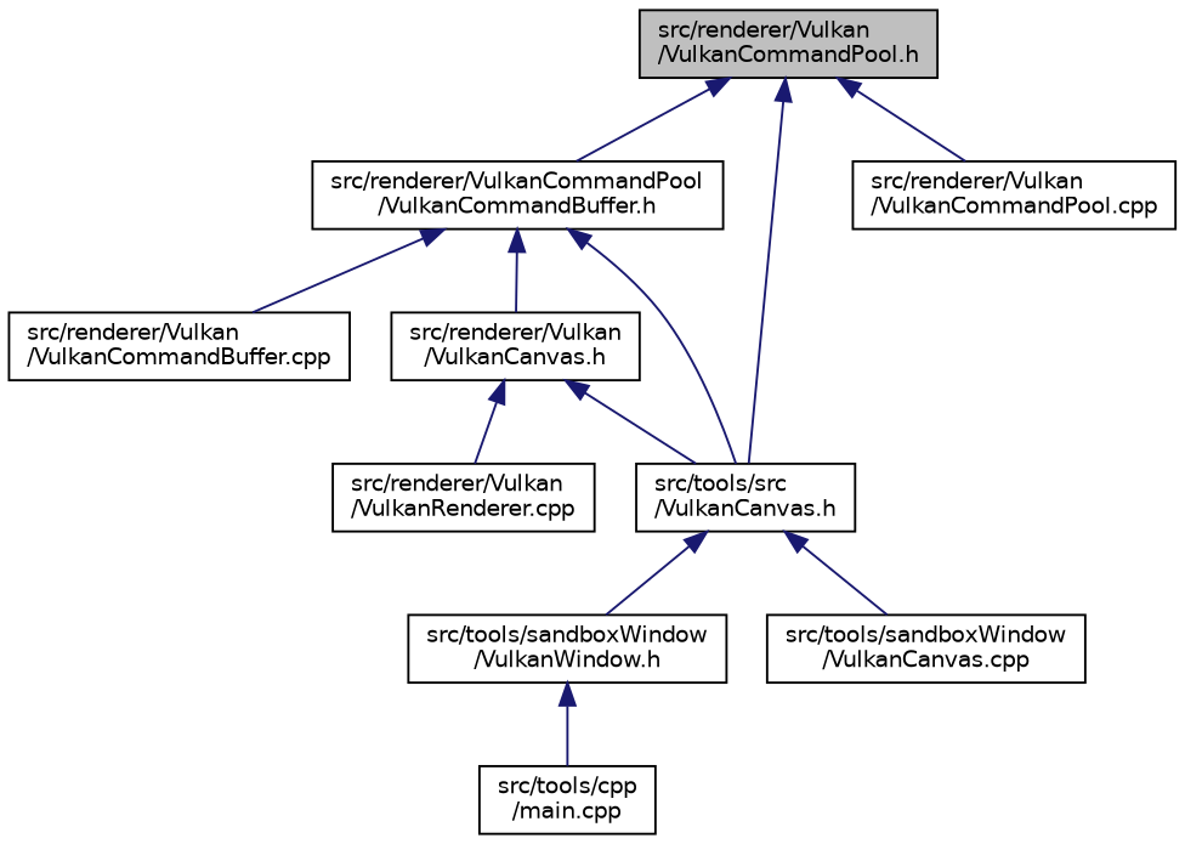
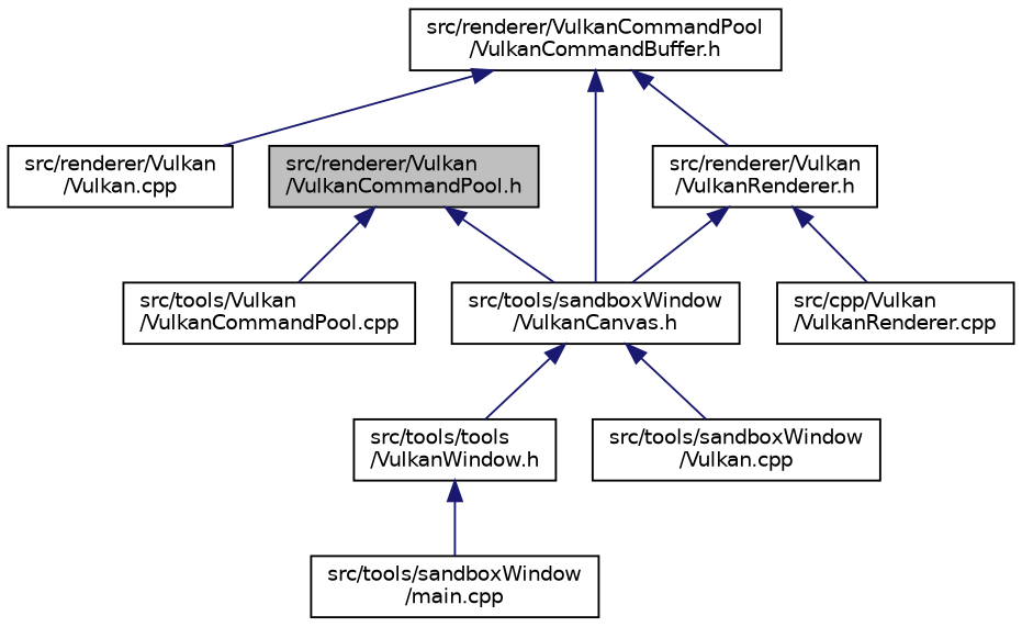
  digraph {
    node [color=black fillcolor=white fontname=Helvetica fontsize=10 shape=record style=filled]
    edge [color=midnightblue dir=back fontname=Helvetica fontsize=10 labelfontname=Helvetica labelfontsize=10 style=solid]
    n1 [fillcolor=grey75 fontcolor=black height=0.2 label="src/renderer/Vulkan\l/VulkanCommandPool.h" width=0.4]
    n2 [height=0.2 label="src/renderer/VulkanCommandPool\l/VulkanCommandBuffer.h" width=0.4]
-   n3 [height=0.2 label="src/tools/src\l/VulkanCanvas.h" width=0.4]
-   n4 [height=0.2 label="src/renderer/Vulkan\l/VulkanCommandPool.cpp" width=0.4]
-   n5 [height=0.2 label="src/renderer/Vulkan\l/VulkanCommandBuffer.cpp" width=0.4]
-   n6 [height=0.2 label="src/renderer/Vulkan\l/VulkanCanvas.h" width=0.4]
-   n7 [height=0.2 label="src/tools/sandboxWindow\l/VulkanWindow.h" width=0.4]
-   n8 [height=0.2 label="src/tools/sandboxWindow\l/VulkanCanvas.cpp" width=0.4]
-   n9 [height=0.2 label="src/renderer/Vulkan\l/VulkanRenderer.cpp" width=0.4]
-   n10 [height=0.2 label="src/tools/cpp\l/main.cpp" width=0.4]
-   n1 -> n2
+   n3 [height=0.2 label="src/tools/sandboxWindow\l/VulkanCanvas.h" width=0.4]
+   n4 [height=0.2 label="src/tools/Vulkan\l/VulkanCommandPool.cpp" width=0.4]
+   n5 [height=0.2 label="src/renderer/Vulkan\l/Vulkan.cpp" width=0.4]
+   n6 [height=0.2 label="src/renderer/Vulkan\l/VulkanRenderer.h" width=0.4]
+   n7 [height=0.2 label="src/tools/tools\l/VulkanWindow.h" width=0.4]
+   n8 [height=0.2 label="src/tools/sandboxWindow\l/Vulkan.cpp" width=0.4]
+   n9 [height=0.2 label="src/cpp/Vulkan\l/VulkanRenderer.cpp" width=0.4]
+   n10 [height=0.2 label="src/tools/sandboxWindow\l/main.cpp" width=0.4]
    n1 -> n3
    n1 -> n4
    n2 -> n3
    n2 -> n5
    n2 -> n6
    n3 -> n7
    n3 -> n8
    n6 -> n3
    n6 -> n9
    n7 -> n10
  }
